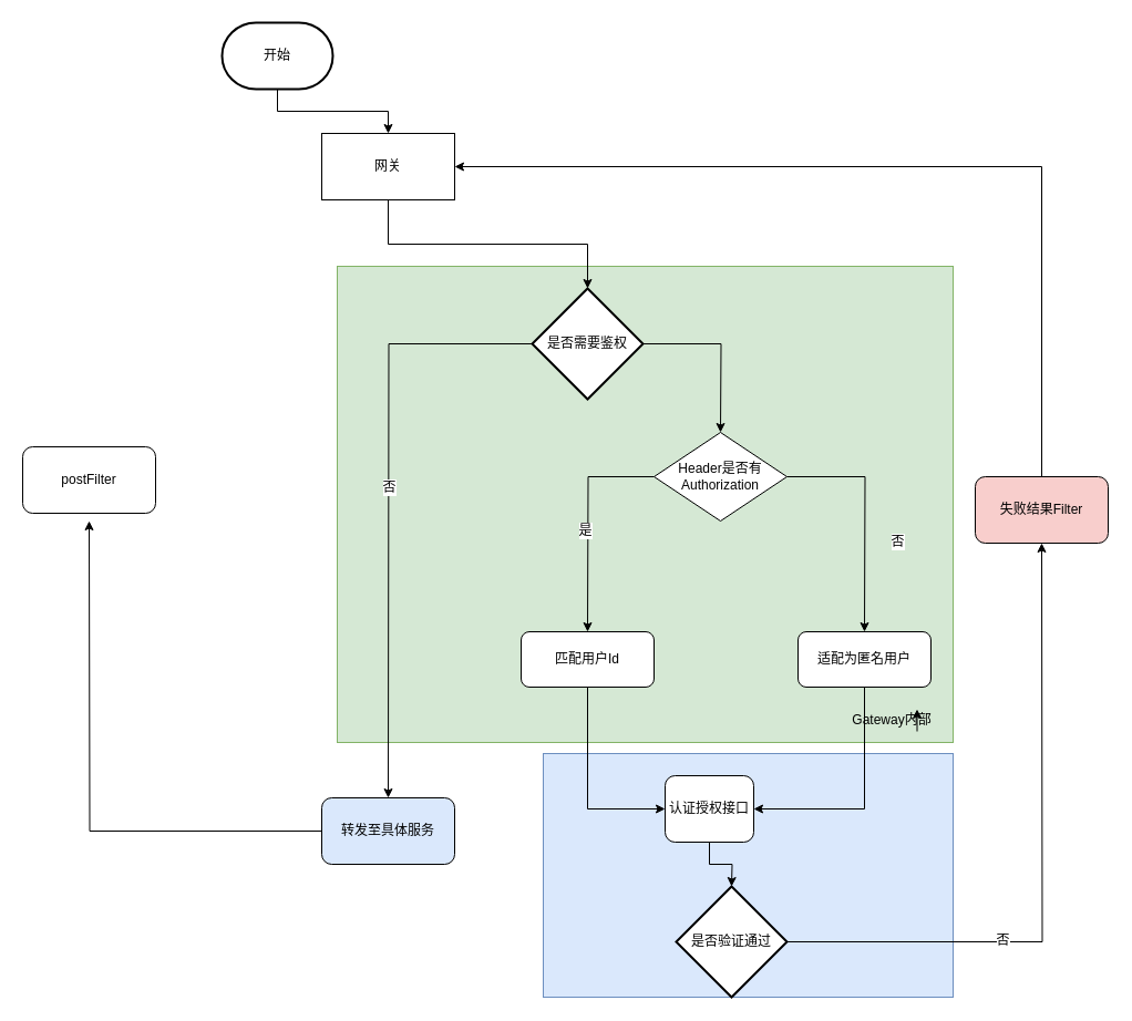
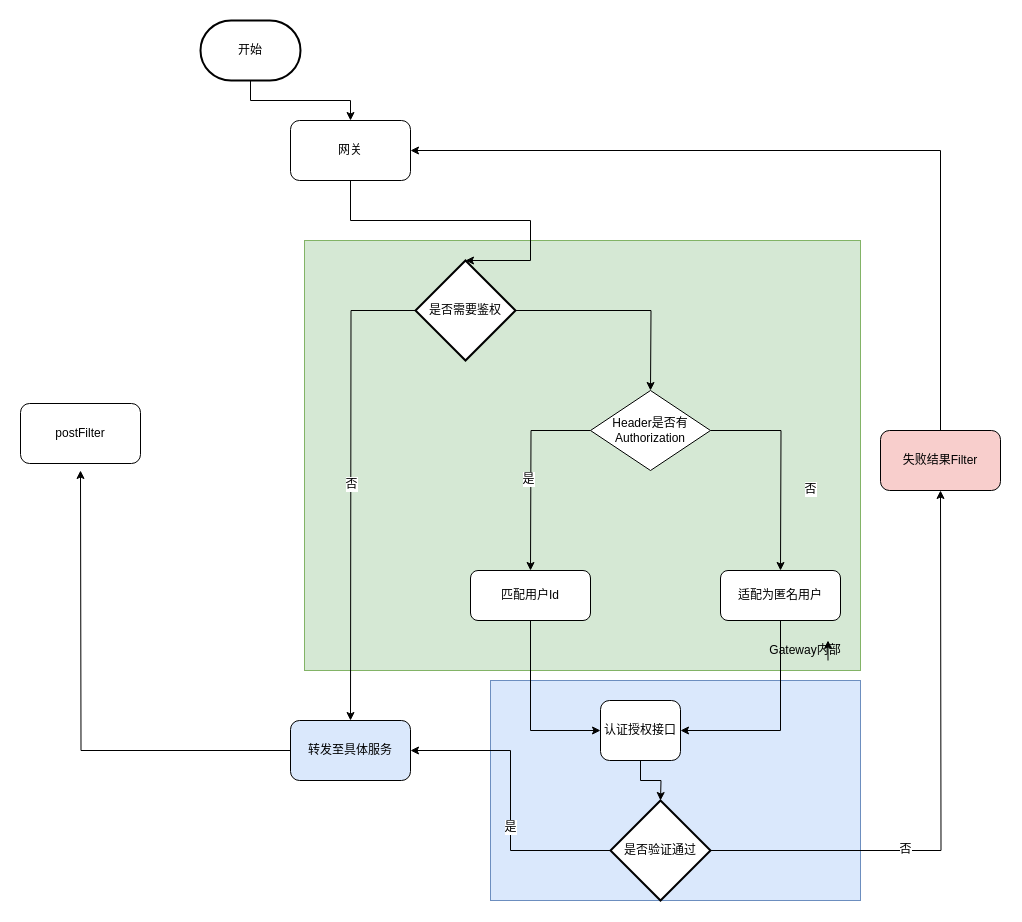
  <mxCell id="0" />
  <mxCell id="1" parent="0" />
  <mxCell id="2" value="" style="rounded=0;whiteSpace=wrap;html=1;fillColor=#dae8fc;strokeColor=#6c8ebf;" vertex="1" parent="1"><mxGeometry x="490" y="680" width="370" height="220" as="geometry" /></mxCell>
  <mxCell id="3" value="" style="rounded=0;whiteSpace=wrap;html=1;labelPosition=right;verticalLabelPosition=bottom;align=left;verticalAlign=top;fillColor=#d5e8d4;strokeColor=#82b366;" vertex="1" parent="1"><mxGeometry x="304" y="240" width="556" height="430" as="geometry" /></mxCell>
  <mxCell id="4" style="edgeStyle=orthogonalEdgeStyle;rounded=0;orthogonalLoop=1;jettySize=auto;html=1;entryX=0.5;entryY=0;entryDx=0;entryDy=0;" edge="1" parent="1" source="5" target="7"><mxGeometry relative="1" as="geometry" /></mxCell>
  <mxCell id="5" value="开始" style="strokeWidth=2;html=1;shape=mxgraph.flowchart.terminator;whiteSpace=wrap;" vertex="1" parent="1"><mxGeometry x="200" y="20" width="100" height="60" as="geometry" /></mxCell>
  <mxCell id="6" style="edgeStyle=orthogonalEdgeStyle;rounded=0;orthogonalLoop=1;jettySize=auto;html=1;entryX=0.5;entryY=0;entryDx=0;entryDy=0;entryPerimeter=0;" edge="1" parent="1" source="7" target="11"><mxGeometry relative="1" as="geometry"><Array as="points"><mxPoint x="350" y="220" /><mxPoint x="530" y="220" /></Array></mxGeometry></mxCell>
- <mxCell id="7" value="网关" style="whiteSpace=wrap;html=1;rounded=0;" vertex="1" parent="1"><mxGeometry x="290" y="120" width="120" height="60" as="geometry" /></mxCell>
+ <mxCell id="7" value="网关" style="rounded=1;whiteSpace=wrap;html=1;" vertex="1" parent="1"><mxGeometry x="290" y="120" width="120" height="60" as="geometry" /></mxCell>
  <mxCell id="8" style="edgeStyle=orthogonalEdgeStyle;rounded=0;orthogonalLoop=1;jettySize=auto;html=1;" edge="1" parent="1" source="11"><mxGeometry relative="1" as="geometry"><mxPoint x="650" y="390" as="targetPoint" /></mxGeometry></mxCell>
  <mxCell id="9" style="edgeStyle=orthogonalEdgeStyle;rounded=0;orthogonalLoop=1;jettySize=auto;html=1;exitX=0;exitY=0.5;exitDx=0;exitDy=0;exitPerimeter=0;" edge="1" parent="1" source="11"><mxGeometry relative="1" as="geometry"><mxPoint x="350" y="720" as="targetPoint" /></mxGeometry></mxCell>
  <mxCell id="10" value="否" style="text;html=1;resizable=0;points=[];align=center;verticalAlign=middle;labelBackgroundColor=#ffffff;" vertex="1" connectable="0" parent="9"><mxGeometry x="-0.339" y="69" relative="1" as="geometry"><mxPoint x="-69" y="81" as="offset" /></mxGeometry></mxCell>
- <mxCell id="11" value="是否需要鉴权" style="strokeWidth=2;html=1;shape=mxgraph.flowchart.decision;whiteSpace=wrap;" vertex="1" parent="1"><mxGeometry x="480" y="260" width="100" height="100" as="geometry" /></mxCell>
+ <mxCell id="11" value="是否需要鉴权" style="strokeWidth=2;html=1;shape=mxgraph.flowchart.decision;whiteSpace=wrap;" vertex="1" parent="1"><mxGeometry x="415" y="260" width="100" height="100" as="geometry" /></mxCell>
  <mxCell id="12" style="edgeStyle=orthogonalEdgeStyle;rounded=0;orthogonalLoop=1;jettySize=auto;html=1;" edge="1" parent="1" source="16"><mxGeometry relative="1" as="geometry"><mxPoint x="780" y="570" as="targetPoint" /></mxGeometry></mxCell>
  <mxCell id="13" value="否" style="text;html=1;resizable=0;points=[];align=center;verticalAlign=middle;labelBackgroundColor=#ffffff;" vertex="1" connectable="0" parent="12"><mxGeometry x="-0.333" y="-29" relative="1" as="geometry"><mxPoint x="29" y="29" as="offset" /></mxGeometry></mxCell>
  <mxCell id="14" style="edgeStyle=orthogonalEdgeStyle;rounded=0;orthogonalLoop=1;jettySize=auto;html=1;" edge="1" parent="1" source="16"><mxGeometry relative="1" as="geometry"><mxPoint x="530" y="570" as="targetPoint" /></mxGeometry></mxCell>
  <mxCell id="15" value="是" style="text;html=1;resizable=0;points=[];align=center;verticalAlign=middle;labelBackgroundColor=#ffffff;" vertex="1" connectable="0" parent="14"><mxGeometry x="0.08" y="-3" relative="1" as="geometry"><mxPoint as="offset" /></mxGeometry></mxCell>
  <mxCell id="16" value="Header是否有&lt;br&gt;Authorization&lt;br&gt;" style="rhombus;whiteSpace=wrap;html=1;" vertex="1" parent="1"><mxGeometry x="590" y="390" width="120" height="80" as="geometry" /></mxCell>
  <mxCell id="17" style="edgeStyle=orthogonalEdgeStyle;rounded=0;orthogonalLoop=1;jettySize=auto;html=1;" edge="1" parent="1" source="18"><mxGeometry relative="1" as="geometry"><mxPoint x="80" y="470" as="targetPoint" /></mxGeometry></mxCell>
  <mxCell id="18" value="转发至具体服务" style="rounded=1;whiteSpace=wrap;html=1;fillColor=#dae8fc;" vertex="1" parent="1"><mxGeometry x="290" y="720" width="120" height="60" as="geometry" /></mxCell>
  <mxCell id="19" value="postFilter" style="rounded=1;whiteSpace=wrap;html=1;" vertex="1" parent="1"><mxGeometry x="20" y="403" width="120" height="60" as="geometry" /></mxCell>
  <mxCell id="20" style="edgeStyle=orthogonalEdgeStyle;rounded=0;orthogonalLoop=1;jettySize=auto;html=1;entryX=1;entryY=0.5;entryDx=0;entryDy=0;" edge="1" parent="1" source="21" target="26"><mxGeometry relative="1" as="geometry"><mxPoint x="710" y="710" as="targetPoint" /><Array as="points"><mxPoint x="780" y="730" /></Array></mxGeometry></mxCell>
  <mxCell id="21" value="适配为匿名用户" style="rounded=1;whiteSpace=wrap;html=1;" vertex="1" parent="1"><mxGeometry x="720" y="570" width="120" height="50" as="geometry" /></mxCell>
  <mxCell id="22" value="" style="edgeStyle=orthogonalEdgeStyle;rounded=0;orthogonalLoop=1;jettySize=auto;html=1;entryX=0;entryY=0.5;entryDx=0;entryDy=0;" edge="1" parent="1" source="23" target="26"><mxGeometry relative="1" as="geometry"><mxPoint x="590" y="710" as="targetPoint" /><Array as="points"><mxPoint x="530" y="730" /></Array></mxGeometry></mxCell>
  <mxCell id="23" value="匹配用户Id" style="rounded=1;whiteSpace=wrap;html=1;" vertex="1" parent="1"><mxGeometry x="470" y="570" width="120" height="50" as="geometry" /></mxCell>
  <mxCell id="24" value="Gateway内部" style="text;html=1;strokeColor=none;fillColor=none;align=center;verticalAlign=middle;whiteSpace=wrap;rounded=0;" vertex="1" parent="1"><mxGeometry x="760" y="640" width="90" height="20" as="geometry" /></mxCell>
  <mxCell id="25" style="edgeStyle=orthogonalEdgeStyle;rounded=0;orthogonalLoop=1;jettySize=auto;html=1;exitX=0.5;exitY=1;exitDx=0;exitDy=0;" edge="1" parent="1" source="26"><mxGeometry relative="1" as="geometry"><mxPoint x="660" y="800" as="targetPoint" /></mxGeometry></mxCell>
  <mxCell id="26" value="认证授权接口" style="rounded=1;whiteSpace=wrap;html=1;" vertex="1" parent="1"><mxGeometry x="600" y="700" width="80" height="60" as="geometry" /></mxCell>
+ <mxCell id="27" style="edgeStyle=orthogonalEdgeStyle;rounded=0;orthogonalLoop=1;jettySize=auto;html=1;exitX=0;exitY=0.5;exitDx=0;exitDy=0;exitPerimeter=0;entryX=1;entryY=0.5;entryDx=0;entryDy=0;" edge="1" parent="1" source="31" target="18"><mxGeometry relative="1" as="geometry" /></mxCell>
+ <mxCell id="28" value="是" style="text;html=1;resizable=0;points=[];align=center;verticalAlign=middle;labelBackgroundColor=#ffffff;" vertex="1" connectable="0" parent="27"><mxGeometry x="-0.333" y="-24" relative="1" as="geometry"><mxPoint x="-25" y="-24" as="offset" /></mxGeometry></mxCell>
  <mxCell id="29" style="edgeStyle=orthogonalEdgeStyle;rounded=0;orthogonalLoop=1;jettySize=auto;html=1;" edge="1" parent="1" source="31"><mxGeometry relative="1" as="geometry"><mxPoint x="940" y="490" as="targetPoint" /></mxGeometry></mxCell>
  <mxCell id="30" value="否" style="text;html=1;resizable=0;points=[];align=center;verticalAlign=middle;labelBackgroundColor=#ffffff;" vertex="1" connectable="0" parent="29"><mxGeometry x="-0.342" y="2" relative="1" as="geometry"><mxPoint as="offset" /></mxGeometry></mxCell>
  <mxCell id="31" value="是否验证通过" style="strokeWidth=2;html=1;shape=mxgraph.flowchart.decision;whiteSpace=wrap;" vertex="1" parent="1"><mxGeometry x="610" y="800" width="100" height="100" as="geometry" /></mxCell>
  <mxCell id="32" style="edgeStyle=orthogonalEdgeStyle;rounded=0;orthogonalLoop=1;jettySize=auto;html=1;entryX=1;entryY=0.5;entryDx=0;entryDy=0;" edge="1" parent="1" source="33" target="7"><mxGeometry relative="1" as="geometry"><Array as="points"><mxPoint x="940" y="150" /></Array></mxGeometry></mxCell>
  <mxCell id="33" value="失败结果Filter" style="rounded=1;whiteSpace=wrap;html=1;fillColor=#f8cecc;" vertex="1" parent="1"><mxGeometry x="880" y="430" width="120" height="60" as="geometry" /></mxCell>
  <mxCell id="34" style="edgeStyle=orthogonalEdgeStyle;rounded=0;orthogonalLoop=1;jettySize=auto;html=1;exitX=0.75;exitY=1;exitDx=0;exitDy=0;entryX=0.75;entryY=0;entryDx=0;entryDy=0;" edge="1" parent="1" source="24" target="24"><mxGeometry relative="1" as="geometry" /></mxCell>
